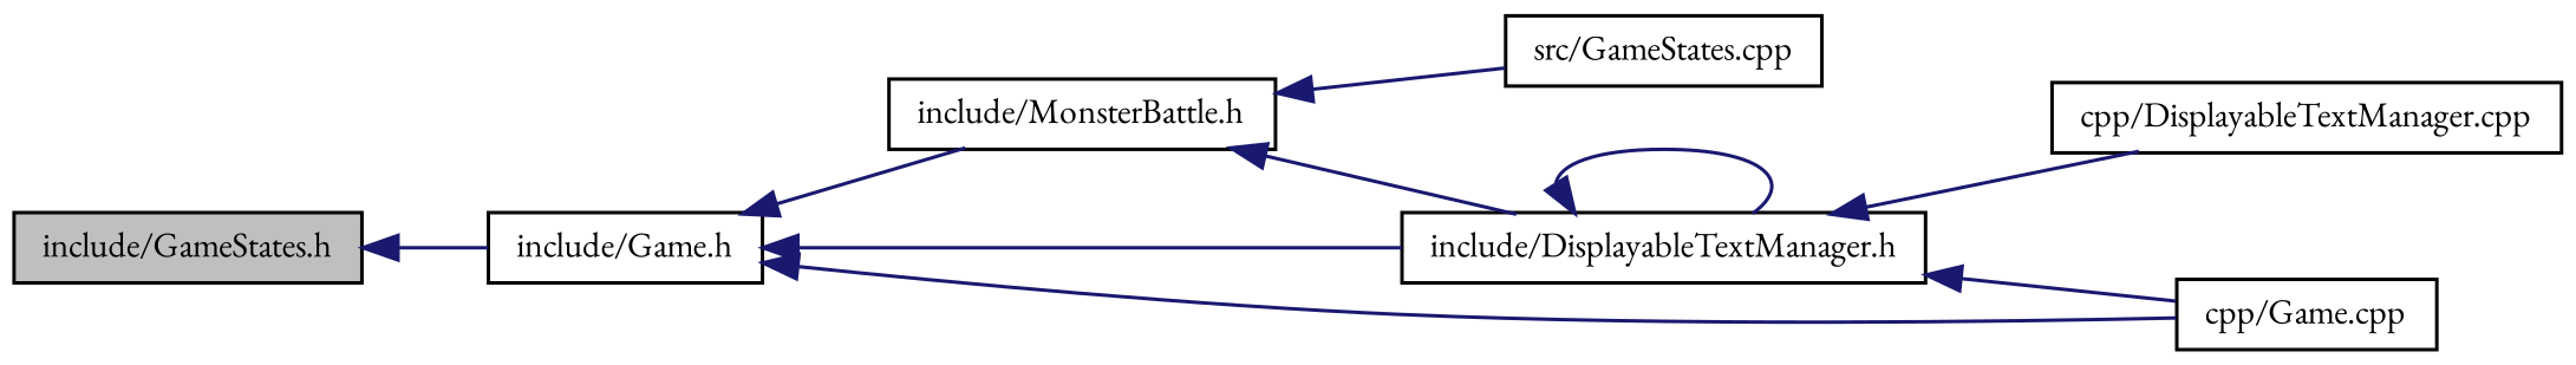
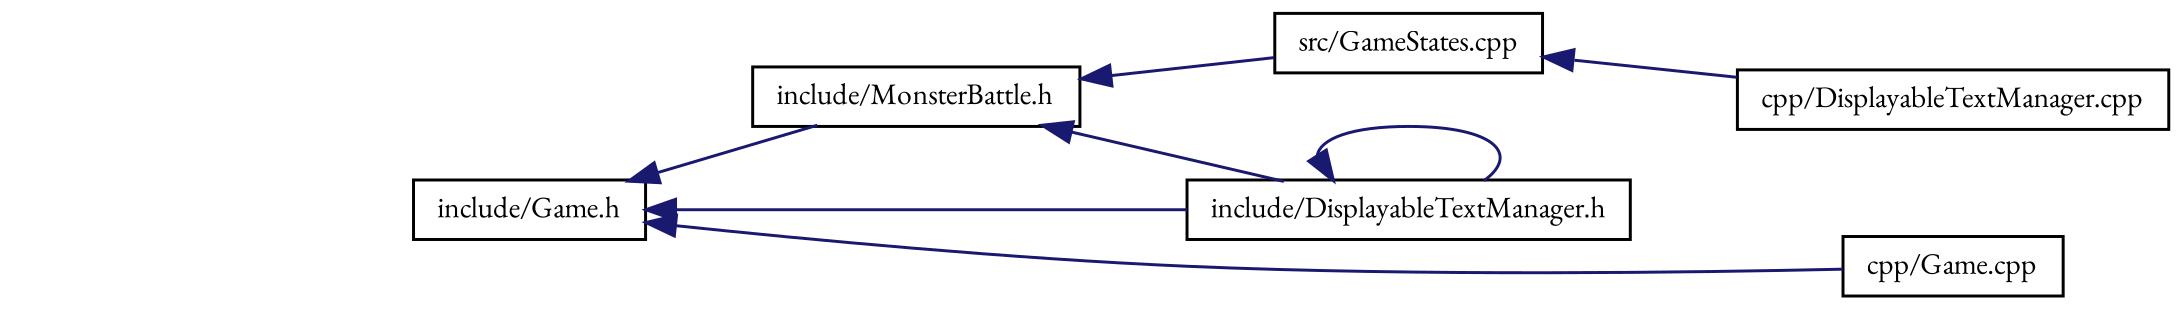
  digraph {
    fontname="EB Garamond"
    rankdir=LR
    node [color=black fillcolor=white fontname="EB Garamond" fontsize=10 shape=record style=filled]
    edge [color=midnightblue dir=back fontname="EB Garamond" fontsize=10 labelfontname=Helvetica labelfontsize=10 style=solid]
-   n1 [fillcolor=grey75 fontcolor=black height=0.2 label="include/GameStates.h" width=0.4]
    n2 [height=0.2 label="include/Game.h" width=0.4]
    n3 [height=0.2 label="include/MonsterBattle.h" width=0.4]
    n4 [height=0.2 label="include/DisplayableTextManager.h" width=0.4]
    n5 [height=0.2 label="cpp/Game.cpp" width=0.4]
    n6 [height=0.2 label="src/GameStates.cpp" width=0.4]
    n7 [height=0.2 label="cpp/DisplayableTextManager.cpp" width=0.4]
-   n1 -> n2
    n2 -> n3
    n2 -> n4
    n2 -> n5
    n3 -> n4
    n3 -> n6
    n4 -> n4
-   n4 -> n5
-   n4 -> n7
+   n6 -> n7
  }
